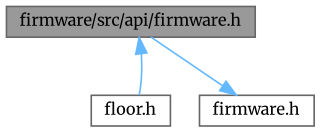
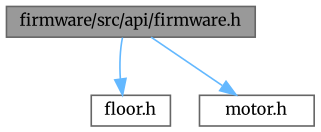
  digraph {
    fontname=Merriweather
    node [color=grey40 fillcolor=white fontname=Merriweather fontsize=10 shape=box style=filled]
    edge [color=steelblue1 fontname=Merriweather fontsize=10 labelfontname=Helvetica labelfontsize=10 style=solid]
    n1 [color=gray40 fillcolor=grey60 fontcolor=black height=0.2 label="firmware/src/api/firmware.h" width=0.4]
    n2 [height=0.2 label="floor.h" width=0.4]
-   n3 [height=0.2 label="firmware.h" width=0.4]
-   n2 -> n1
+   n3 [height=0.2 label="motor.h" width=0.4]
+   n1 -> n2
    n1 -> n3
  }
